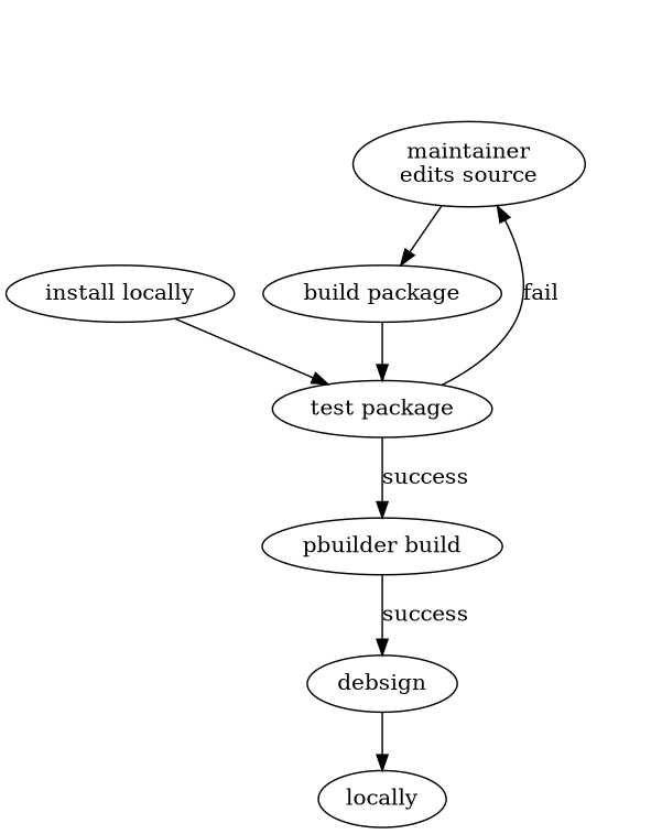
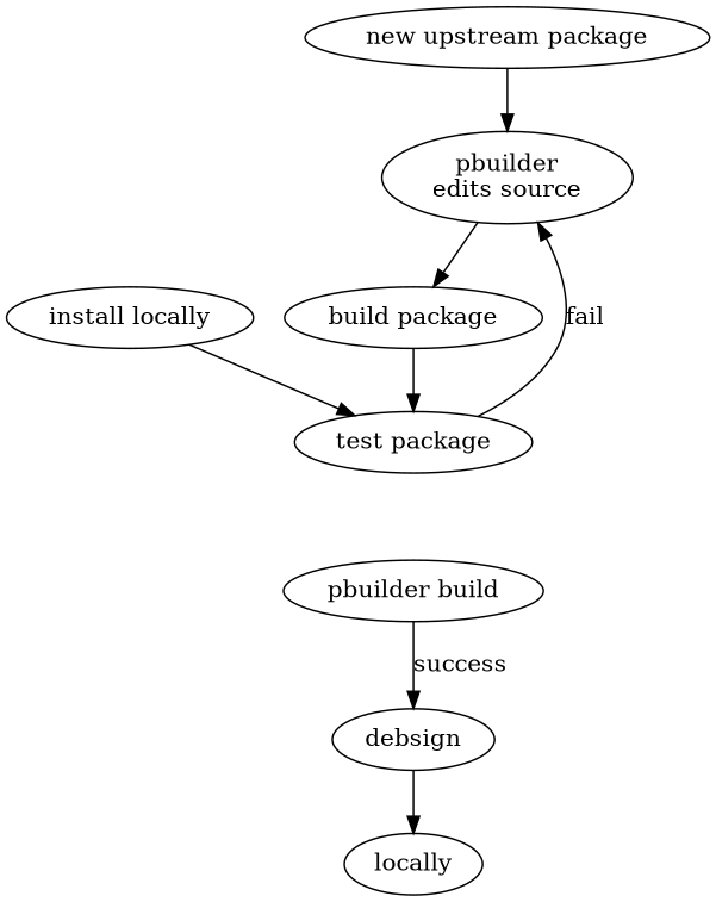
  digraph {
    mindist=1
-   n1 [label="maintainer\nedits source"]
+   n1 [label="pbuilder\nedits source"]
    "build package"
    "test package"
+   "new upstream package"
    "install locally"
    "pbuilder build"
    debsign
    n8 [label=locally]
    n1 -> "build package"
    "build package" -> "test package"
    "test package" -> n1 [label=fail]
-   "test package" -> "pbuilder build" [label=success]
+   "new upstream package" -> n1
    "install locally" -> "test package"
    "pbuilder build" -> debsign [label=success]
    debsign -> n8
  }
